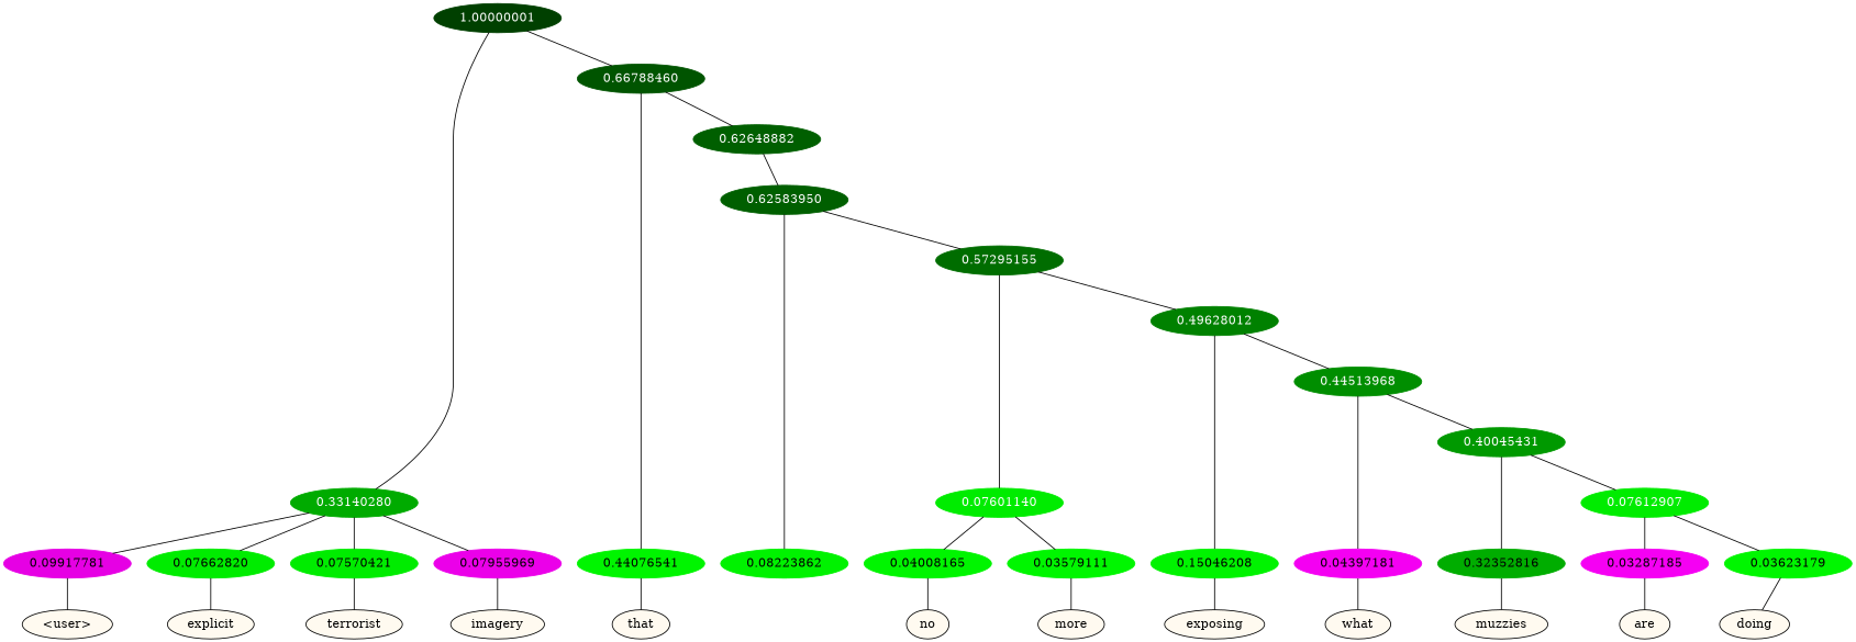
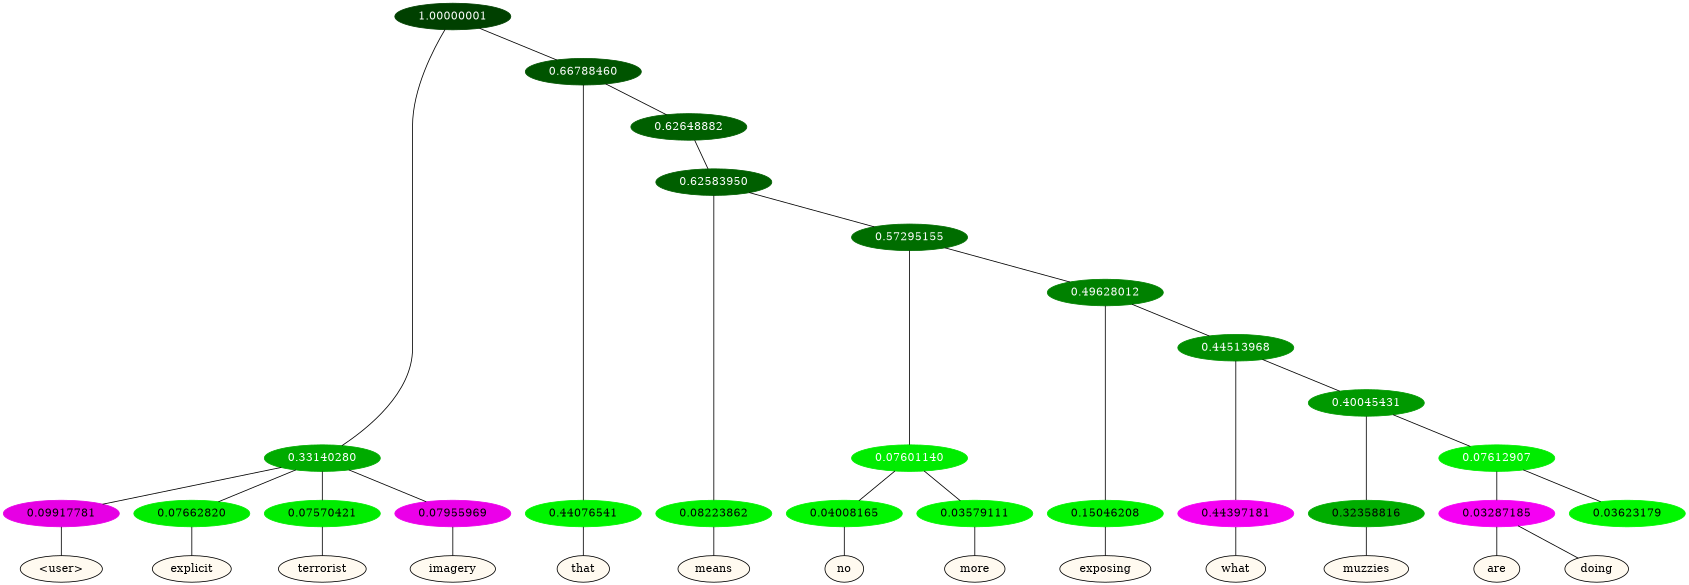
  graph {
    node [color=black format=png nodesep=0.001 ordering=out overlap_scaling=0.01 ranksep=0.001 style=filled]
    n1 [fillcolor=floralwhite height=0.15 label="\<user\>" style="filled,solid" width=0.15]
    n2 [fillcolor=floralwhite height=0.15 label=explicit style="filled,solid" width=0.15]
    n3 [fillcolor=floralwhite height=0.15 label=terrorist style="filled,solid" width=0.15]
    n4 [fillcolor=floralwhite height=0.15 label=imagery style="filled,solid" width=0.15]
    n5 [fillcolor=floralwhite height=0.15 label=that style="filled,solid" width=0.15]
+   n6 [fillcolor=floralwhite height=0.15 label=means style="filled,solid" width=0.15]
    n7 [fillcolor=floralwhite height=0.15 label=no style="filled,solid" width=0.15]
    n8 [fillcolor=floralwhite height=0.15 label=more style="filled,solid" width=0.15]
    n9 [fillcolor=floralwhite height=0.15 label=exposing style="filled,solid" width=0.15]
    n10 [fillcolor=floralwhite height=0.15 label=what style="filled,solid" width=0.15]
    n11 [fillcolor=floralwhite height=0.15 label=muzzies style="filled,solid" width=0.15]
    n12 [fillcolor=floralwhite height=0.15 label=are style="filled,solid" width=0.15]
    n13 [fillcolor=floralwhite height=0.15 label=doing style="filled,solid" width=0.15]
    n14 [color="0.835 1.000 0.901" fontcolor=black height=0.15 label=0.09917781 width=0.15]
    n15 [color="0.334 1.000 0.923" fontcolor=black height=0.15 label=0.07662820 width=0.15]
    n16 [color="0.334 1.000 0.924" fontcolor=black height=0.15 label=0.07570421 width=0.15]
    n17 [color="0.835 1.000 0.920" fontcolor=black height=0.15 label=0.07955969 width=0.15]
    n18 [color="0.334 1.000 0.959" fontcolor=black height=0.15 label=0.44076541 width=0.15]
    n19 [color="0.334 1.000 0.948" fontcolor=black height=0.15 label=0.08223862 width=0.15]
    n20 [color="0.334 1.000 0.960" fontcolor=black height=0.15 label=0.04008165 width=0.15]
    n21 [color="0.334 1.000 0.964" fontcolor=black height=0.15 label=0.03579111 width=0.15]
    n22 [color="0.334 1.000 0.950" fontcolor=black height=0.15 label=0.15046208 width=0.15]
-   n23 [color="0.835 1.000 0.956" fontcolor=black height=0.15 label=0.04397181 width=0.15]
-   n24 [color="0.334 1.000 0.676" fontcolor=black height=0.15 label=0.32352816 width=0.15]
+   n23 [color="0.835 1.000 0.956" fontcolor=black height=0.15 label=0.44397181 width=0.15]
+   n24 [color="0.334 1.000 0.676" fontcolor=black height=0.15 label=0.32358816 width=0.15]
    n25 [color="0.835 1.000 0.960" fontcolor=black height=0.15 label=0.03287185 width=0.15]
    n26 [color="0.334 1.000 0.964" fontcolor=black height=0.15 label=0.03623179 width=0.15]
    n27 [color="0.334 1.000 0.250" fontcolor=grey99 height=0.15 label=1.00000001 width=0.15]
    n28 [color="0.334 1.000 0.669" fontcolor=grey99 height=0.15 label=0.33140280 width=0.15]
    n29 [color="0.334 1.000 0.332" fontcolor=grey99 height=0.15 label=0.66788460 width=0.15]
    n30 [color="0.334 1.000 0.374" fontcolor=grey99 height=0.15 label=0.62648882 width=0.15]
    n31 [color="0.334 1.000 0.374" fontcolor=grey99 height=0.15 label=0.62583950 width=0.15]
    n32 [color="0.334 1.000 0.427" fontcolor=grey99 height=0.15 label=0.57295155 width=0.15]
    n33 [color="0.334 1.000 0.924" fontcolor=grey99 height=0.15 label=0.07601140 width=0.15]
    n34 [color="0.334 1.000 0.504" fontcolor=grey99 height=0.15 label=0.49628012 width=0.15]
    n35 [color="0.334 1.000 0.555" fontcolor=grey99 height=0.15 label=0.44513968 width=0.15]
    n36 [color="0.334 1.000 0.600" fontcolor=grey99 height=0.15 label=0.40045431 width=0.15]
    n37 [color="0.334 1.000 0.924" fontcolor=grey99 height=0.15 label=0.07612907 width=0.15]
    subgraph sub_1 {
      rank=same
      n1
      n2
      n3
      n4
      n5
+     n6
      n7
      n8
      n9
      n10
      n11
      n12
      n13
    }
    subgraph sub_2 {
      rank=same
      n14
      n15
      n16
      n17
      n18
      n19
      n20
      n21
      n22
      n23
      n24
      n25
      n26
    }
    n14 -- n1
    n15 -- n2
    n16 -- n3
    n17 -- n4
    n18 -- n5
+   n19 -- n6
    n20 -- n7
    n21 -- n8
    n22 -- n9
    n23 -- n10
    n24 -- n11
    n25 -- n12
-   n26 -- n13
+   n25 -- n13
    n27 -- n28
    n27 -- n29
    n28 -- n14
    n28 -- n15
    n28 -- n16
    n28 -- n17
    n29 -- n18
    n29 -- n30
    n30 -- n31
    n31 -- n19
    n31 -- n32
    n32 -- n33
    n32 -- n34
    n33 -- n20
    n33 -- n21
    n34 -- n22
    n34 -- n35
    n35 -- n23
    n35 -- n36
    n36 -- n24
    n36 -- n37
    n37 -- n25
    n37 -- n26
  }
